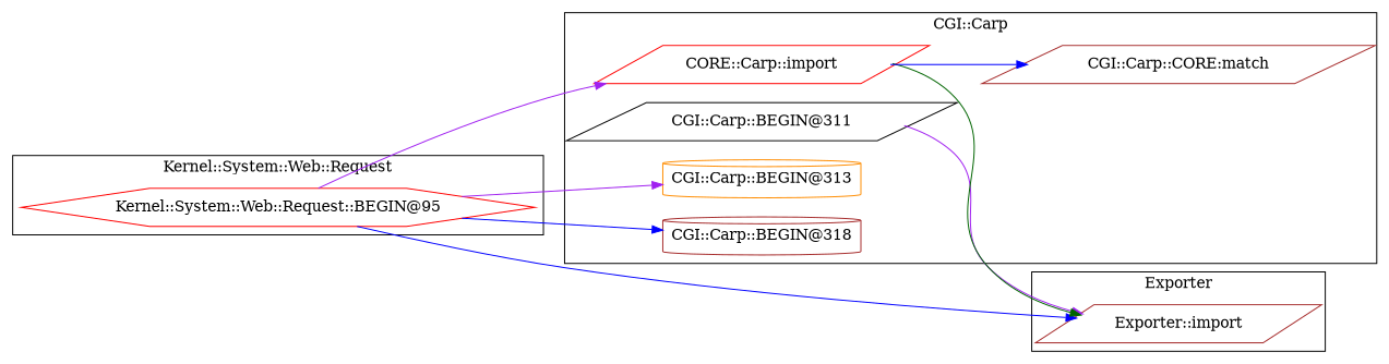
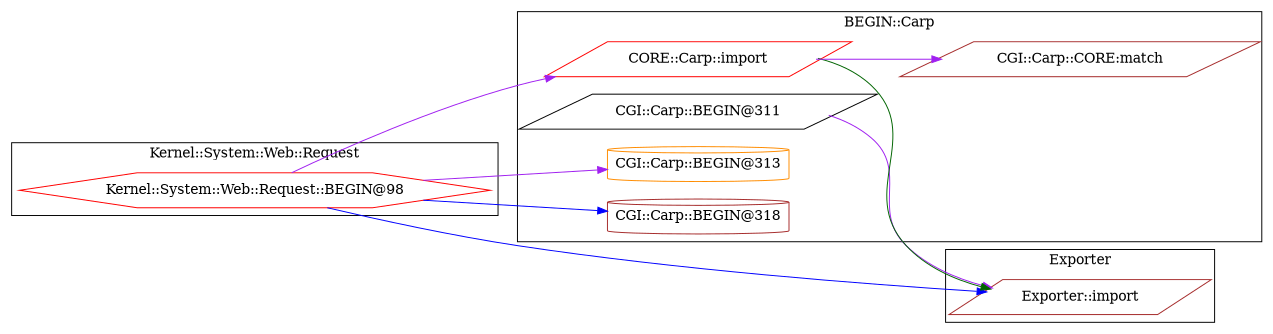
  digraph {
    rankdir=LR
    node [color=brown shape=parallelogram]
    edge [color=blue]
    "Exporter::import"
-   "Kernel::System::Web::Request::BEGIN@95" [color=red shape=hexagon]
+   "Kernel::System::Web::Request::BEGIN@95" [color=red shape=hexagon label="Kernel::System::Web::Request::BEGIN@98"]
    "CGI::Carp::BEGIN@311" [color=black]
    "CGI::Carp::BEGIN@313" [color=darkorange shape=cylinder]
    "CGI::Carp::BEGIN@318" [shape=cylinder]
    "CGI::Carp::CORE:match"
    n7 [color=red label="CORE::Carp::import"]
    subgraph cluster_1 {
      label=Exporter
      "Exporter::import"
    }
    subgraph cluster_2 {
      label="Kernel::System::Web::Request"
      "Kernel::System::Web::Request::BEGIN@95"
    }
    subgraph cluster_3 {
-     label="CGI::Carp"
+     label="BEGIN::Carp"
      "CGI::Carp::BEGIN@311"
      "CGI::Carp::BEGIN@313"
      "CGI::Carp::BEGIN@318"
      "CGI::Carp::CORE:match"
      n7
    }
    "Kernel::System::Web::Request::BEGIN@95" -> "Exporter::import"
    "Kernel::System::Web::Request::BEGIN@95" -> "CGI::Carp::BEGIN@313" [color=purple]
    "Kernel::System::Web::Request::BEGIN@95" -> "CGI::Carp::BEGIN@318"
    "Kernel::System::Web::Request::BEGIN@95" -> n7 [color=purple]
    "CGI::Carp::BEGIN@311" -> "Exporter::import" [color=purple]
    n7 -> "Exporter::import" [color=darkgreen]
-   n7 -> "CGI::Carp::CORE:match"
+   n7 -> "CGI::Carp::CORE:match" [color=purple]
  }
